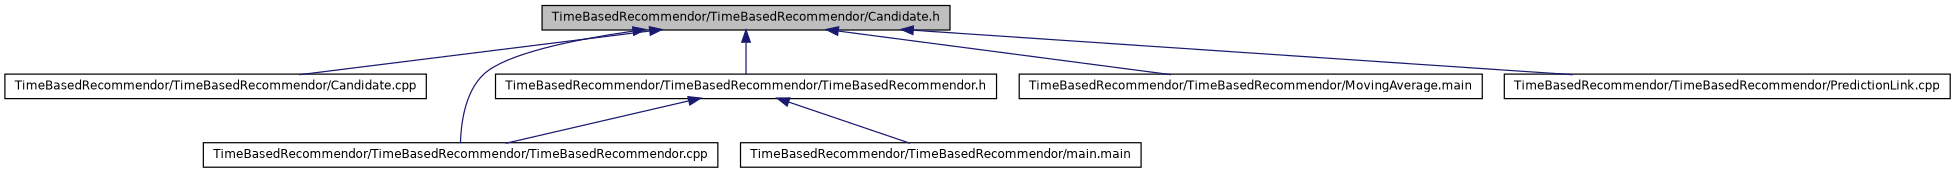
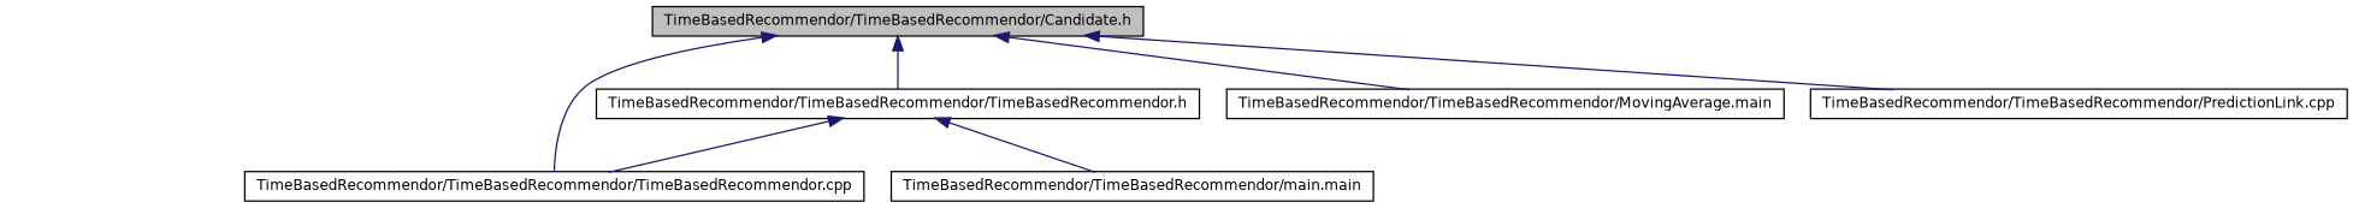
  digraph {
    node [color=black fillcolor=white fontname=Helvetica fontsize=10 shape=record style=filled]
    edge [color=midnightblue dir=back fontname=Helvetica fontsize=10 labelfontname=Helvetica labelfontsize=10 style=solid]
    n1 [fillcolor=grey75 fontcolor=black height=0.2 label="TimeBasedRecommendor/TimeBasedRecommendor/Candidate.h" width=0.4]
-   n2 [height=0.2 label="TimeBasedRecommendor/TimeBasedRecommendor/Candidate.cpp" width=0.4]
    n3 [height=0.2 label="TimeBasedRecommendor/TimeBasedRecommendor/TimeBasedRecommendor.h" width=0.4]
    n4 [height=0.2 label="TimeBasedRecommendor/TimeBasedRecommendor/TimeBasedRecommendor.cpp" width=0.4]
    n5 [height=0.2 label="TimeBasedRecommendor/TimeBasedRecommendor/MovingAverage.main" width=0.4]
    n6 [height=0.2 label="TimeBasedRecommendor/TimeBasedRecommendor/PredictionLink.cpp" width=0.4]
    n7 [height=0.2 label="TimeBasedRecommendor/TimeBasedRecommendor/main.main" width=0.4]
-   n1 -> n2
    n1 -> n3
    n1 -> n4
    n1 -> n5
    n1 -> n6
    n3 -> n4
    n3 -> n7
  }
